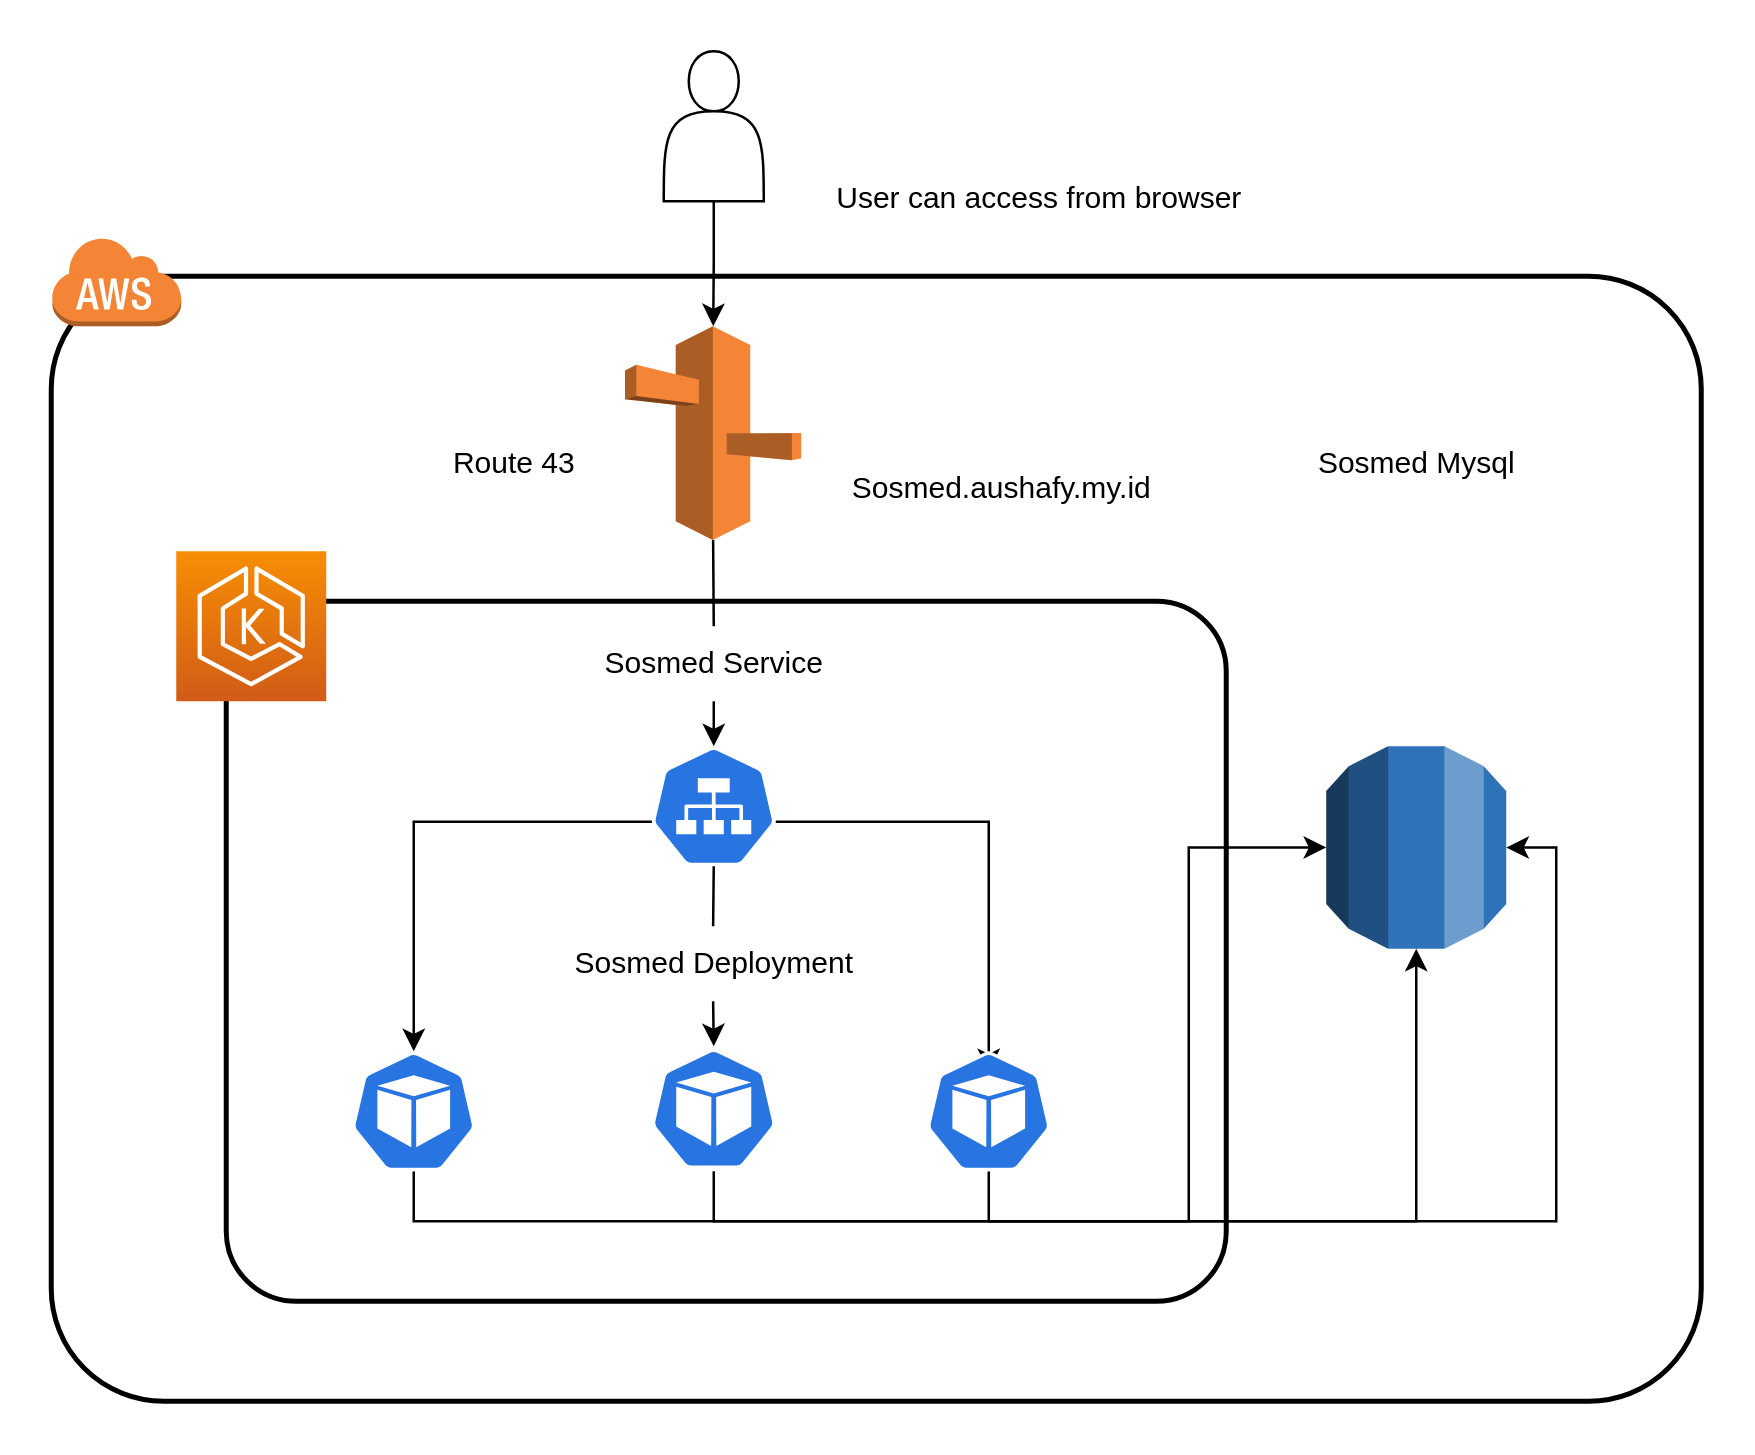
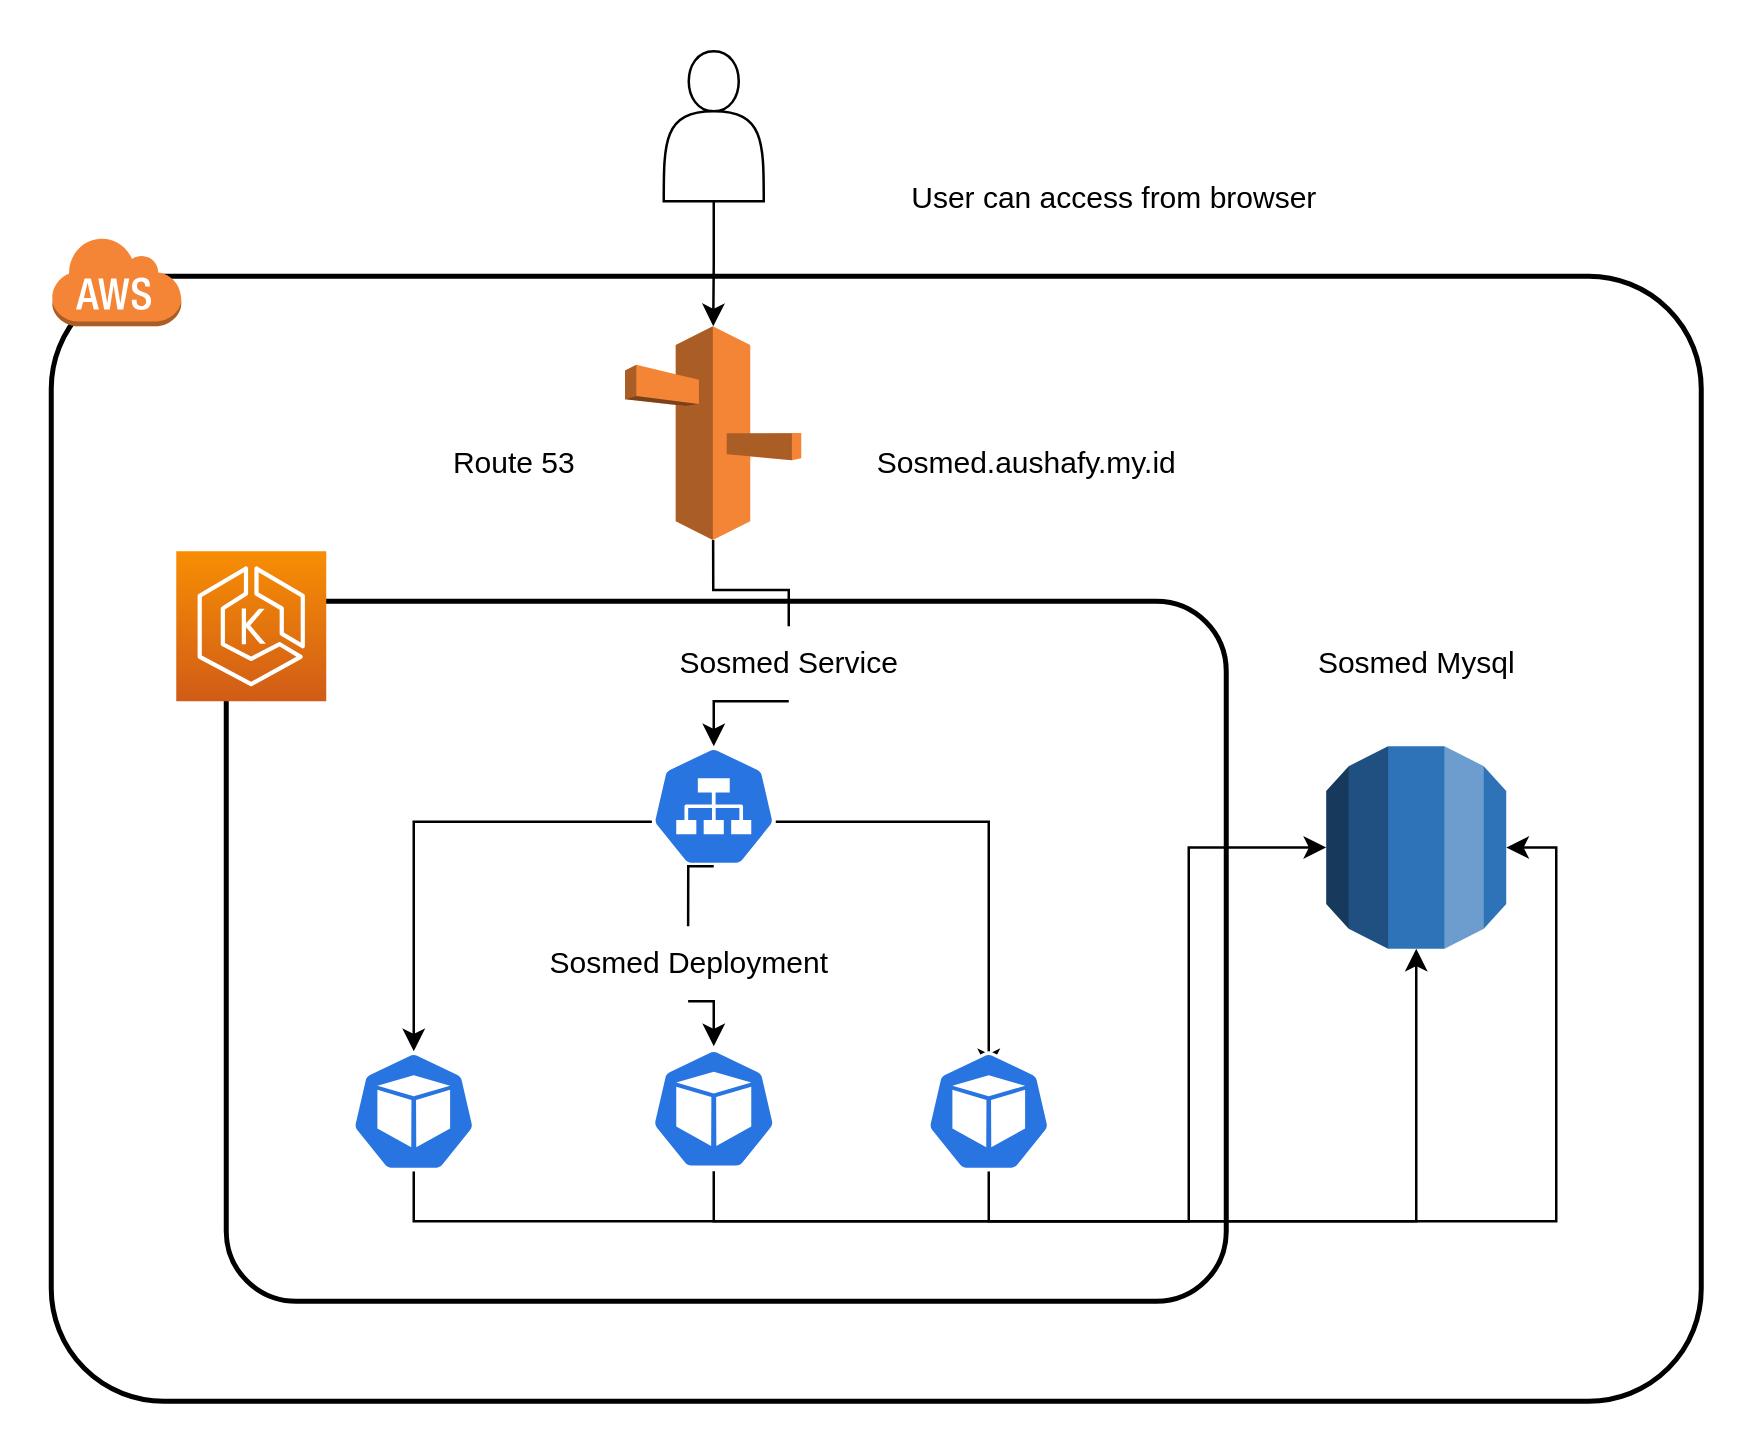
  <mxCell id="0" />
  <mxCell id="1" parent="0" />
  <mxCell id="2" value="" style="rounded=1;arcSize=10;dashed=0;fillColor=none;gradientColor=none;strokeWidth=2;" vertex="1" parent="1"><mxGeometry x="20" y="110" width="660" height="450" as="geometry" /></mxCell>
  <mxCell id="3" value="" style="dashed=0;html=1;shape=mxgraph.aws3.cloud;fillColor=#F58536;gradientColor=none;dashed=0;" vertex="1" parent="1"><mxGeometry x="20" y="94" width="52" height="36" as="geometry" /></mxCell>
  <mxCell id="4" value="" style="rounded=1;arcSize=10;dashed=0;fillColor=none;gradientColor=none;strokeWidth=2;" vertex="1" parent="1"><mxGeometry x="90" y="240" width="400" height="280" as="geometry" /></mxCell>
  <mxCell id="5" value="" style="sketch=0;points=[[0,0,0],[0.25,0,0],[0.5,0,0],[0.75,0,0],[1,0,0],[0,1,0],[0.25,1,0],[0.5,1,0],[0.75,1,0],[1,1,0],[0,0.25,0],[0,0.5,0],[0,0.75,0],[1,0.25,0],[1,0.5,0],[1,0.75,0]];outlineConnect=0;fontColor=#232F3E;gradientColor=#F78E04;gradientDirection=north;fillColor=#D05C17;strokeColor=#ffffff;dashed=0;verticalLabelPosition=bottom;verticalAlign=top;align=center;html=1;fontSize=12;fontStyle=0;aspect=fixed;shape=mxgraph.aws4.resourceIcon;resIcon=mxgraph.aws4.eks;" vertex="1" parent="1"><mxGeometry x="70" y="220" width="60" height="60" as="geometry" /></mxCell>
  <mxCell id="6" style="edgeStyle=orthogonalEdgeStyle;rounded=0;orthogonalLoop=1;jettySize=auto;html=1;exitX=0.005;exitY=0.63;exitDx=0;exitDy=0;exitPerimeter=0;entryX=0.5;entryY=0;entryDx=0;entryDy=0;entryPerimeter=0;" edge="1" parent="1" source="9" target="11"><mxGeometry relative="1" as="geometry" /></mxCell>
  <mxCell id="7" style="edgeStyle=orthogonalEdgeStyle;rounded=0;orthogonalLoop=1;jettySize=auto;html=1;exitX=0.5;exitY=1;exitDx=0;exitDy=0;exitPerimeter=0;entryX=0.5;entryY=0;entryDx=0;entryDy=0;entryPerimeter=0;startArrow=none;" edge="1" parent="1" source="23" target="13"><mxGeometry relative="1" as="geometry" /></mxCell>
  <mxCell id="8" style="edgeStyle=orthogonalEdgeStyle;rounded=0;orthogonalLoop=1;jettySize=auto;html=1;exitX=0.995;exitY=0.63;exitDx=0;exitDy=0;exitPerimeter=0;entryX=0.5;entryY=0.167;entryDx=0;entryDy=0;entryPerimeter=0;" edge="1" parent="1" source="9" target="15"><mxGeometry relative="1" as="geometry" /></mxCell>
  <mxCell id="9" value="" style="sketch=0;html=1;dashed=0;whitespace=wrap;fillColor=#2875E2;strokeColor=#ffffff;points=[[0.005,0.63,0],[0.1,0.2,0],[0.9,0.2,0],[0.5,0,0],[0.995,0.63,0],[0.72,0.99,0],[0.5,1,0],[0.28,0.99,0]];verticalLabelPosition=bottom;align=center;verticalAlign=top;shape=mxgraph.kubernetes.icon;prIcon=svc" vertex="1" parent="1"><mxGeometry x="260" y="298" width="50" height="48" as="geometry" /></mxCell>
  <mxCell id="10" style="edgeStyle=orthogonalEdgeStyle;rounded=0;orthogonalLoop=1;jettySize=auto;html=1;exitX=0.5;exitY=1;exitDx=0;exitDy=0;exitPerimeter=0;" edge="1" parent="1" source="11" target="16"><mxGeometry relative="1" as="geometry" /></mxCell>
  <mxCell id="11" value="" style="sketch=0;html=1;dashed=0;whitespace=wrap;fillColor=#2875E2;strokeColor=#ffffff;points=[[0.005,0.63,0],[0.1,0.2,0],[0.9,0.2,0],[0.5,0,0],[0.995,0.63,0],[0.72,0.99,0],[0.5,1,0],[0.28,0.99,0]];verticalLabelPosition=bottom;align=center;verticalAlign=top;shape=mxgraph.kubernetes.icon;prIcon=pod" vertex="1" parent="1"><mxGeometry x="140" y="420" width="50" height="48" as="geometry" /></mxCell>
  <mxCell id="12" style="edgeStyle=orthogonalEdgeStyle;rounded=0;orthogonalLoop=1;jettySize=auto;html=1;exitX=0.5;exitY=1;exitDx=0;exitDy=0;exitPerimeter=0;entryX=1;entryY=0.5;entryDx=0;entryDy=0;entryPerimeter=0;" edge="1" parent="1" source="13" target="16"><mxGeometry relative="1" as="geometry" /></mxCell>
  <mxCell id="13" value="" style="sketch=0;html=1;dashed=0;whitespace=wrap;fillColor=#2875E2;strokeColor=#ffffff;points=[[0.005,0.63,0],[0.1,0.2,0],[0.9,0.2,0],[0.5,0,0],[0.995,0.63,0],[0.72,0.99,0],[0.5,1,0],[0.28,0.99,0]];verticalLabelPosition=bottom;align=center;verticalAlign=top;shape=mxgraph.kubernetes.icon;prIcon=pod" vertex="1" parent="1"><mxGeometry x="260" y="418" width="50" height="50" as="geometry" /></mxCell>
  <mxCell id="14" style="edgeStyle=orthogonalEdgeStyle;rounded=0;orthogonalLoop=1;jettySize=auto;html=1;exitX=0.5;exitY=1;exitDx=0;exitDy=0;exitPerimeter=0;entryX=0;entryY=0.5;entryDx=0;entryDy=0;entryPerimeter=0;" edge="1" parent="1" source="15" target="16"><mxGeometry relative="1" as="geometry" /></mxCell>
  <mxCell id="15" value="" style="sketch=0;html=1;dashed=0;whitespace=wrap;fillColor=#2875E2;strokeColor=#ffffff;points=[[0.005,0.63,0],[0.1,0.2,0],[0.9,0.2,0],[0.5,0,0],[0.995,0.63,0],[0.72,0.99,0],[0.5,1,0],[0.28,0.99,0]];verticalLabelPosition=bottom;align=center;verticalAlign=top;shape=mxgraph.kubernetes.icon;prIcon=pod" vertex="1" parent="1"><mxGeometry x="370" y="420" width="50" height="48" as="geometry" /></mxCell>
  <mxCell id="16" value="" style="outlineConnect=0;dashed=0;verticalLabelPosition=bottom;verticalAlign=top;align=center;html=1;shape=mxgraph.aws3.rds;fillColor=#2E73B8;gradientColor=none;" vertex="1" parent="1"><mxGeometry x="530" y="298" width="72" height="81" as="geometry" /></mxCell>
- <mxCell id="17" value="Sosmed Mysql" style="text;html=1;align=center;verticalAlign=middle;resizable=0;points=[];autosize=1;strokeColor=none;fillColor=none;" vertex="1" parent="1"><mxGeometry x="516" y="170" width="100" height="30" as="geometry" /></mxCell>
+ <mxCell id="17" value="Sosmed Mysql" style="text;html=1;align=center;verticalAlign=middle;resizable=0;points=[];autosize=1;strokeColor=none;fillColor=none;" vertex="1" parent="1"><mxGeometry x="516" y="250" width="100" height="30" as="geometry" /></mxCell>
  <mxCell id="18" style="edgeStyle=orthogonalEdgeStyle;rounded=0;orthogonalLoop=1;jettySize=auto;html=1;exitX=0.5;exitY=1;exitDx=0;exitDy=0;exitPerimeter=0;entryX=0.5;entryY=0;entryDx=0;entryDy=0;entryPerimeter=0;startArrow=none;" edge="1" parent="1" source="25" target="9"><mxGeometry relative="1" as="geometry" /></mxCell>
  <mxCell id="19" value="" style="outlineConnect=0;dashed=0;verticalLabelPosition=bottom;verticalAlign=top;align=center;html=1;shape=mxgraph.aws3.route_53;fillColor=#F58536;gradientColor=none;" vertex="1" parent="1"><mxGeometry x="249.5" y="130" width="70.5" height="85.5" as="geometry" /></mxCell>
- <mxCell id="20" value="Route 43" style="text;html=1;align=center;verticalAlign=middle;resizable=0;points=[];autosize=1;strokeColor=none;fillColor=none;" vertex="1" parent="1"><mxGeometry x="170" y="170" width="70" height="30" as="geometry" /></mxCell>
- <mxCell id="21" value="Sosmed.aushafy.my.id" style="text;html=1;align=center;verticalAlign=middle;resizable=0;points=[];autosize=1;strokeColor=none;fillColor=none;" vertex="1" parent="1"><mxGeometry x="330" y="180" width="140" height="30" as="geometry" /></mxCell>
+ <mxCell id="20" value="Route 53" style="text;html=1;align=center;verticalAlign=middle;resizable=0;points=[];autosize=1;strokeColor=none;fillColor=none;" vertex="1" parent="1"><mxGeometry x="170" y="170" width="70" height="30" as="geometry" /></mxCell>
+ <mxCell id="21" value="Sosmed.aushafy.my.id" style="text;html=1;align=center;verticalAlign=middle;resizable=0;points=[];autosize=1;strokeColor=none;fillColor=none;" vertex="1" parent="1"><mxGeometry x="340" y="170" width="140" height="30" as="geometry" /></mxCell>
  <mxCell id="22" value="" style="edgeStyle=orthogonalEdgeStyle;rounded=0;orthogonalLoop=1;jettySize=auto;html=1;exitX=0.5;exitY=1;exitDx=0;exitDy=0;exitPerimeter=0;entryX=0.5;entryY=0;entryDx=0;entryDy=0;entryPerimeter=0;endArrow=none;" edge="1" parent="1" source="9" target="23"><mxGeometry relative="1" as="geometry"><mxPoint x="285" y="346" as="sourcePoint" /><mxPoint x="285" y="418" as="targetPoint" /></mxGeometry></mxCell>
- <mxCell id="23" value="Sosmed Deployment" style="text;html=1;align=center;verticalAlign=middle;resizable=0;points=[];autosize=1;strokeColor=none;fillColor=none;" vertex="1" parent="1"><mxGeometry x="219.75" y="370" width="130" height="30" as="geometry" /></mxCell>
+ <mxCell id="23" value="Sosmed Deployment" style="text;html=1;align=center;verticalAlign=middle;resizable=0;points=[];autosize=1;strokeColor=none;fillColor=none;" vertex="1" parent="1"><mxGeometry x="209.75" y="370" width="130" height="30" as="geometry" /></mxCell>
  <mxCell id="24" value="" style="edgeStyle=orthogonalEdgeStyle;rounded=0;orthogonalLoop=1;jettySize=auto;html=1;exitX=0.5;exitY=1;exitDx=0;exitDy=0;exitPerimeter=0;entryX=0.5;entryY=0;entryDx=0;entryDy=0;entryPerimeter=0;endArrow=none;" edge="1" parent="1" source="19" target="25"><mxGeometry relative="1" as="geometry"><mxPoint x="285" y="172" as="sourcePoint" /><mxPoint x="285" y="298" as="targetPoint" /></mxGeometry></mxCell>
- <mxCell id="25" value="Sosmed Service" style="text;html=1;align=center;verticalAlign=middle;resizable=0;points=[];autosize=1;strokeColor=none;fillColor=none;" vertex="1" parent="1"><mxGeometry x="230" y="250" width="110" height="30" as="geometry" /></mxCell>
+ <mxCell id="25" value="Sosmed Service" style="text;html=1;align=center;verticalAlign=middle;resizable=0;points=[];autosize=1;strokeColor=none;fillColor=none;" vertex="1" parent="1"><mxGeometry x="260" y="250" width="110" height="30" as="geometry" /></mxCell>
  <mxCell id="26" style="edgeStyle=orthogonalEdgeStyle;rounded=0;orthogonalLoop=1;jettySize=auto;html=1;exitX=0.5;exitY=1;exitDx=0;exitDy=0;" edge="1" parent="1" source="27" target="19"><mxGeometry relative="1" as="geometry" /></mxCell>
  <mxCell id="27" value="" style="shape=actor;whiteSpace=wrap;html=1;" vertex="1" parent="1"><mxGeometry x="265" y="20" width="40" height="60" as="geometry" /></mxCell>
- <mxCell id="28" value="User can access from browser" style="text;html=1;align=center;verticalAlign=middle;resizable=0;points=[];autosize=1;strokeColor=none;fillColor=none;" vertex="1" parent="1"><mxGeometry x="320" y="64" width="190" height="30" as="geometry" /></mxCell>
+ <mxCell id="28" value="User can access from browser" style="text;html=1;align=center;verticalAlign=middle;resizable=0;points=[];autosize=1;strokeColor=none;fillColor=none;" vertex="1" parent="1"><mxGeometry x="350" y="64" width="190" height="30" as="geometry" /></mxCell>
